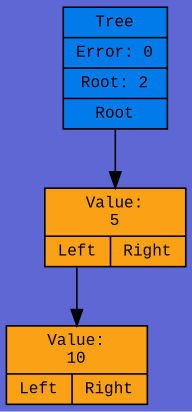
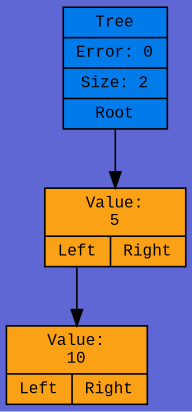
  digraph {
    bgcolor="#5e67d4"
    rankdir=TB
    fontname="Liberation Mono"
    node [color="#000000" fillcolor="#faa116" fontname="Liberation Mono" fontsize=10 shape=record style=filled]
    edge [fontname="Liberation Mono"]
-   n1 [fillcolor="#007be9" label="{Tree|Error: 0|Root: 2|<root>Root}" rank=min]
+   n1 [fillcolor="#007be9" label="{Tree|Error: 0|Size: 2|<root>Root}" rank=min]
    n2 [label="{Value:\n5|{<left>Left|<right>Right}}"]
    n3 [label="{Value:\n10|{<left>Left|<right>Right}}"]
    n1 -> n2 [tailport=root]
    n2 -> n3 [tailport=left]
  }
